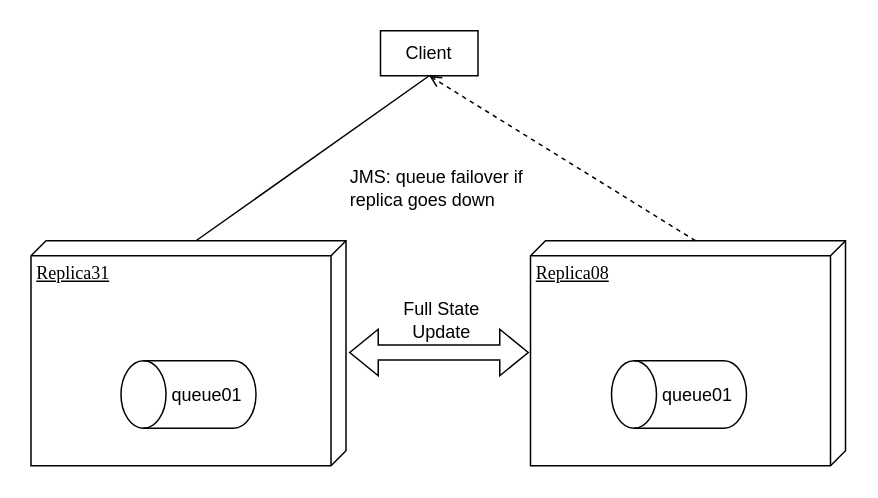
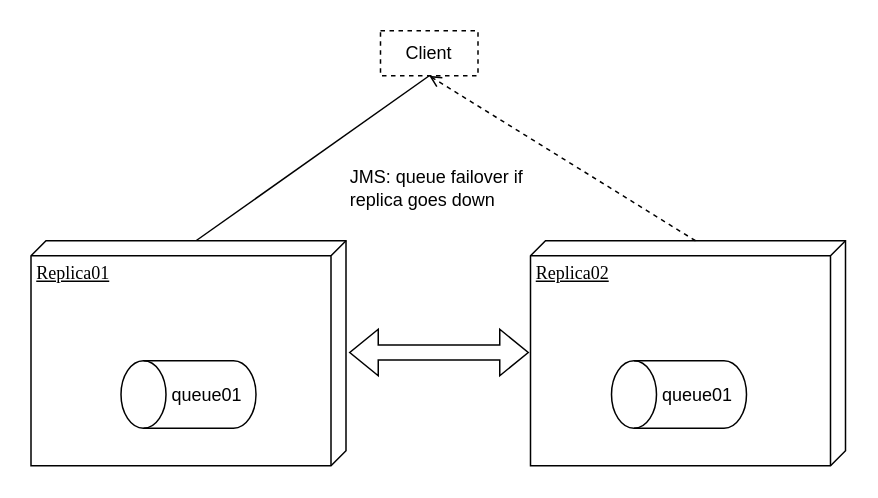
  <mxCell id="0" />
  <mxCell id="1" parent="0" />
  <mxCell id="2" value="" style="rounded=0;orthogonalLoop=1;jettySize=auto;html=1;endArrow=none;endFill=0;exitX=0;exitY=0;exitDx=0;exitDy=100;exitPerimeter=0;entryX=0.5;entryY=1;entryDx=0;entryDy=0;" edge="1" parent="1" source="3" target="9"><mxGeometry relative="1" as="geometry" /></mxCell>
- <mxCell id="3" value="Replica31" style="verticalAlign=top;align=left;spacingTop=8;spacingLeft=2;spacingRight=12;shape=cube;size=10;direction=south;fontStyle=4;html=1;rounded=0;shadow=0;comic=0;labelBackgroundColor=none;strokeWidth=1;fontFamily=Verdana;fontSize=12" parent="1" vertex="1"><mxGeometry x="20" y="160" width="210" height="150" as="geometry" /></mxCell>
- <mxCell id="4" value="Replica08" style="verticalAlign=top;align=left;spacingTop=8;spacingLeft=2;spacingRight=12;shape=cube;size=10;direction=south;fontStyle=4;html=1;rounded=0;shadow=0;comic=0;labelBackgroundColor=none;strokeWidth=1;fontFamily=Verdana;fontSize=12" vertex="1" parent="1"><mxGeometry x="353" y="160" width="210" height="150" as="geometry" /></mxCell>
+ <mxCell id="3" value="Replica01" style="verticalAlign=top;align=left;spacingTop=8;spacingLeft=2;spacingRight=12;shape=cube;size=10;direction=south;fontStyle=4;html=1;rounded=0;shadow=0;comic=0;labelBackgroundColor=none;strokeWidth=1;fontFamily=Verdana;fontSize=12" parent="1" vertex="1"><mxGeometry x="20" y="160" width="210" height="150" as="geometry" /></mxCell>
+ <mxCell id="4" value="Replica02" style="verticalAlign=top;align=left;spacingTop=8;spacingLeft=2;spacingRight=12;shape=cube;size=10;direction=south;fontStyle=4;html=1;rounded=0;shadow=0;comic=0;labelBackgroundColor=none;strokeWidth=1;fontFamily=Verdana;fontSize=12" vertex="1" parent="1"><mxGeometry x="353" y="160" width="210" height="150" as="geometry" /></mxCell>
  <mxCell id="5" value="queue01" style="shape=cylinder3;whiteSpace=wrap;html=1;boundedLbl=1;backgroundOutline=1;size=15;direction=north;" vertex="1" parent="1"><mxGeometry x="80" y="240" width="90" height="45" as="geometry" /></mxCell>
  <mxCell id="6" value="queue01" style="shape=cylinder3;whiteSpace=wrap;html=1;boundedLbl=1;backgroundOutline=1;size=15;direction=north;" vertex="1" parent="1"><mxGeometry x="407" y="240" width="90" height="45" as="geometry" /></mxCell>
  <mxCell id="7" value="" style="shape=flexArrow;endArrow=classic;startArrow=classic;html=1;rounded=0;" edge="1" parent="1"><mxGeometry width="100" height="100" relative="1" as="geometry"><mxPoint x="232" y="234.5" as="sourcePoint" /><mxPoint x="352" y="234.5" as="targetPoint" /></mxGeometry></mxCell>
- <mxCell id="8" value="Full State&lt;br&gt;Update" style="text;html=1;align=center;verticalAlign=middle;whiteSpace=wrap;rounded=0;" vertex="1" parent="1"><mxGeometry x="264" y="198" width="60" height="30" as="geometry" /></mxCell>
- <mxCell id="9" value="Client" style="rounded=0;whiteSpace=wrap;html=1;" vertex="1" parent="1"><mxGeometry x="253" y="20" width="65" height="30" as="geometry" /></mxCell>
+ <mxCell id="9" value="Client" style="rounded=0;whiteSpace=wrap;html=1;dashed=1;" vertex="1" parent="1"><mxGeometry x="253" y="20" width="65" height="30" as="geometry" /></mxCell>
  <mxCell id="10" value="JMS: queue failover if replica goes down" style="text;html=1;align=left;verticalAlign=middle;whiteSpace=wrap;rounded=0;" vertex="1" parent="1"><mxGeometry x="230.5" y="110" width="127" height="30" as="geometry" /></mxCell>
  <mxCell id="11" value="" style="endArrow=open;dashed=1;html=1;rounded=0;entryX=0.5;entryY=1;entryDx=0;entryDy=0;exitX=0;exitY=0;exitDx=0;exitDy=100;exitPerimeter=0;" edge="1" parent="1" source="4" target="9"><mxGeometry width="50" height="50" relative="1" as="geometry"><mxPoint x="315" y="130" as="sourcePoint" /><mxPoint x="365" y="80" as="targetPoint" /></mxGeometry></mxCell>
